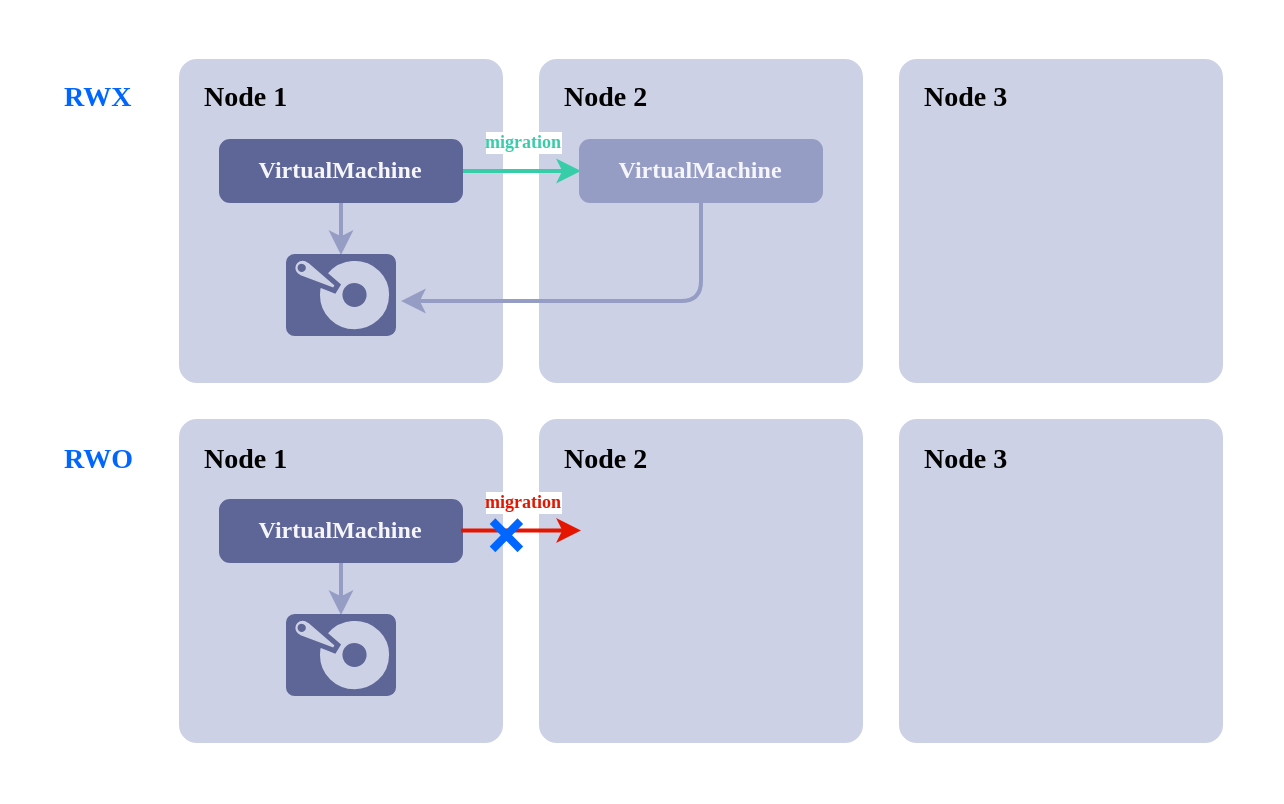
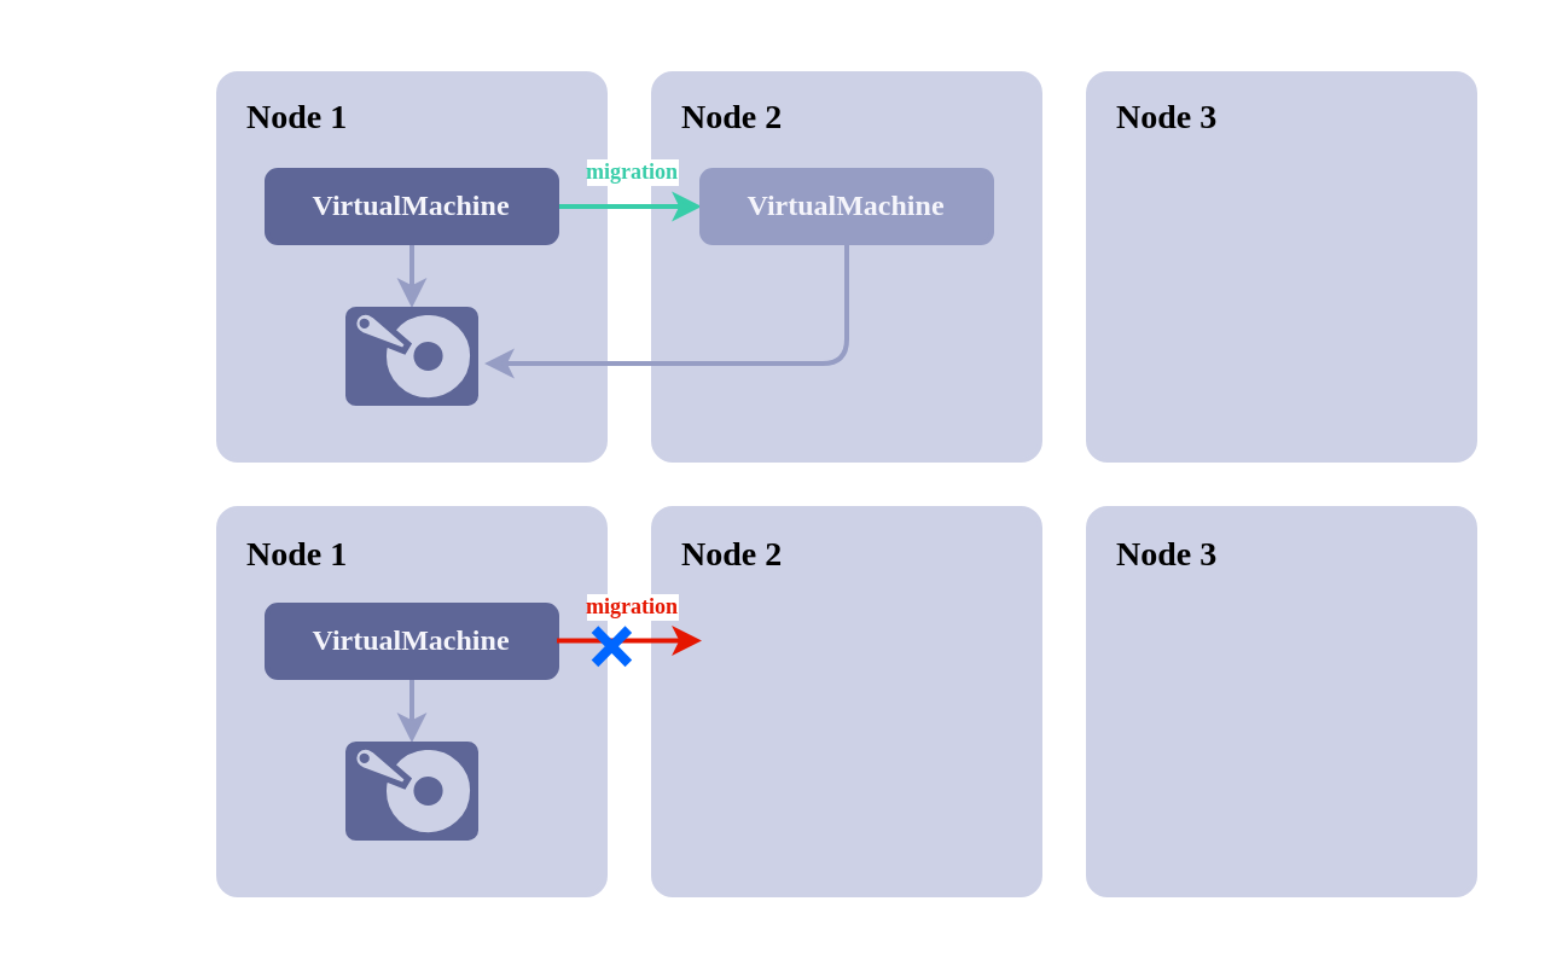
  <mxCell id="0" />
  <mxCell id="1" parent="0" />
  <mxCell id="2" value="" style="rounded=0;whiteSpace=wrap;html=1;fontFamily=JetBrains Mono;fontSource=https%3A%2F%2Ffonts.googleapis.com%2Fcss%3Ffamily%3DJetBrains%2BMono;fontSize=14;fillColor=#FFFFFF;strokeColor=none;" parent="1" vertex="1"><mxGeometry x="20" y="20" width="600" height="360" as="geometry" /></mxCell>
  <mxCell id="3" value="" style="rounded=1;whiteSpace=wrap;html=1;fillColor=#cdd1e6;strokeColor=#cdd1e6;arcSize=5;strokeWidth=2;fontFamily=JetBrains Mono;fontSource=https%3A%2F%2Ffonts.googleapis.com%2Fcss%3Ffamily%3DJetBrains%2BMono;fillStyle=auto;" parent="1" vertex="1"><mxGeometry x="90" y="30" width="160" height="160" as="geometry" /></mxCell>
  <mxCell id="4" value="Node 1" style="text;html=1;strokeColor=none;fillColor=none;align=left;verticalAlign=middle;whiteSpace=wrap;rounded=0;fontColor=default;strokeWidth=2;fontFamily=JetBrains Mono;fontSource=https%3A%2F%2Ffonts.googleapis.com%2Fcss%3Ffamily%3DJetBrains%2BMono;fontSize=14;fontStyle=1;" parent="1" vertex="1"><mxGeometry x="100" y="39" width="60" height="20" as="geometry" /></mxCell>
  <mxCell id="5" value="" style="rounded=1;whiteSpace=wrap;html=1;fillColor=#cdd1e6;strokeColor=#cdd1e6;arcSize=5;strokeWidth=2;fontFamily=JetBrains Mono;fontSource=https%3A%2F%2Ffonts.googleapis.com%2Fcss%3Ffamily%3DJetBrains%2BMono;fillStyle=auto;" parent="1" vertex="1"><mxGeometry x="270" y="30" width="160" height="160" as="geometry" /></mxCell>
  <mxCell id="6" value="Node 2" style="text;html=1;strokeColor=none;fillColor=none;align=left;verticalAlign=middle;whiteSpace=wrap;rounded=0;fontColor=default;strokeWidth=2;fontFamily=JetBrains Mono;fontSource=https%3A%2F%2Ffonts.googleapis.com%2Fcss%3Ffamily%3DJetBrains%2BMono;fontSize=14;fontStyle=1;" parent="1" vertex="1"><mxGeometry x="280" y="39" width="60" height="20" as="geometry" /></mxCell>
  <mxCell id="7" value="" style="rounded=1;whiteSpace=wrap;html=1;fillColor=#cdd1e6;strokeColor=#cdd1e6;arcSize=5;strokeWidth=2;fontFamily=JetBrains Mono;fontSource=https%3A%2F%2Ffonts.googleapis.com%2Fcss%3Ffamily%3DJetBrains%2BMono;fillStyle=auto;" parent="1" vertex="1"><mxGeometry x="450" y="30" width="160" height="160" as="geometry" /></mxCell>
  <mxCell id="8" value="Node 3" style="text;html=1;strokeColor=none;fillColor=none;align=left;verticalAlign=middle;whiteSpace=wrap;rounded=0;fontColor=default;strokeWidth=2;fontFamily=JetBrains Mono;fontSource=https%3A%2F%2Ffonts.googleapis.com%2Fcss%3Ffamily%3DJetBrains%2BMono;fontSize=14;fontStyle=1;" parent="1" vertex="1"><mxGeometry x="460" y="39" width="60" height="20" as="geometry" /></mxCell>
  <mxCell id="9" value="" style="rounded=1;whiteSpace=wrap;html=1;fillColor=#cdd1e6;strokeColor=#cdd1e6;arcSize=5;strokeWidth=2;fontFamily=JetBrains Mono;fontSource=https%3A%2F%2Ffonts.googleapis.com%2Fcss%3Ffamily%3DJetBrains%2BMono;fillStyle=auto;" parent="1" vertex="1"><mxGeometry x="90" y="210" width="160" height="160" as="geometry" /></mxCell>
  <mxCell id="10" value="" style="rounded=1;whiteSpace=wrap;html=1;fillColor=#cdd1e6;strokeColor=#cdd1e6;arcSize=5;strokeWidth=2;fontFamily=JetBrains Mono;fontSource=https%3A%2F%2Ffonts.googleapis.com%2Fcss%3Ffamily%3DJetBrains%2BMono;fillStyle=auto;" parent="1" vertex="1"><mxGeometry x="270" y="210" width="160" height="160" as="geometry" /></mxCell>
  <mxCell id="11" value="" style="rounded=1;whiteSpace=wrap;html=1;fillColor=#cdd1e6;strokeColor=#cdd1e6;arcSize=5;strokeWidth=2;fontFamily=JetBrains Mono;fontSource=https%3A%2F%2Ffonts.googleapis.com%2Fcss%3Ffamily%3DJetBrains%2BMono;fillStyle=auto;" parent="1" vertex="1"><mxGeometry x="450" y="210" width="160" height="160" as="geometry" /></mxCell>
  <mxCell id="12" value="Node 1" style="text;html=1;strokeColor=none;fillColor=none;align=left;verticalAlign=middle;whiteSpace=wrap;rounded=0;fontColor=default;strokeWidth=2;fontFamily=JetBrains Mono;fontSource=https%3A%2F%2Ffonts.googleapis.com%2Fcss%3Ffamily%3DJetBrains%2BMono;fontSize=14;fontStyle=1;" parent="1" vertex="1"><mxGeometry x="100" y="220" width="60" height="20" as="geometry" /></mxCell>
  <mxCell id="13" value="Node 2" style="text;html=1;strokeColor=none;fillColor=none;align=left;verticalAlign=middle;whiteSpace=wrap;rounded=0;fontColor=default;strokeWidth=2;fontFamily=JetBrains Mono;fontSource=https%3A%2F%2Ffonts.googleapis.com%2Fcss%3Ffamily%3DJetBrains%2BMono;fontSize=14;fontStyle=1;" parent="1" vertex="1"><mxGeometry x="280" y="220" width="60" height="20" as="geometry" /></mxCell>
  <mxCell id="14" value="Node 3" style="text;html=1;strokeColor=none;fillColor=none;align=left;verticalAlign=middle;whiteSpace=wrap;rounded=0;fontColor=default;strokeWidth=2;fontFamily=JetBrains Mono;fontSource=https%3A%2F%2Ffonts.googleapis.com%2Fcss%3Ffamily%3DJetBrains%2BMono;fontSize=14;fontStyle=1;" parent="1" vertex="1"><mxGeometry x="460" y="220" width="60" height="20" as="geometry" /></mxCell>
  <mxCell id="15" style="edgeStyle=orthogonalEdgeStyle;html=1;exitX=0.5;exitY=1;exitDx=0;exitDy=0;strokeWidth=2;fontFamily=JetBrains Mono;fontSource=https%3A%2F%2Ffonts.googleapis.com%2Fcss%3Ffamily%3DJetBrains%2BMono;fontSize=12;fontColor=#0066FF;strokeColor=#969dc4;fillColor=#969dc4;" parent="1" source="16" target="29" edge="1"><mxGeometry relative="1" as="geometry"><mxPoint x="170" y="310" as="targetPoint" /></mxGeometry></mxCell>
  <mxCell id="16" value="VirtualMachine" style="rounded=1;whiteSpace=wrap;html=1;strokeColor=#5e6697;strokeWidth=2;fontFamily=JetBrains Mono;fontSource=https%3A%2F%2Ffonts.googleapis.com%2Fcss%3Ffamily%3DJetBrains%2BMono;fontSize=12;fontColor=#f5f5fb;fillColor=#5e6697;fontStyle=1" parent="1" vertex="1"><mxGeometry x="110" y="250" width="120" height="30" as="geometry" /></mxCell>
- <mxCell id="17" value="RWX" style="text;html=1;strokeColor=none;fillColor=none;align=left;verticalAlign=middle;whiteSpace=wrap;rounded=0;fontColor=#0066ff;strokeWidth=2;fontFamily=JetBrains Mono;fontSource=https%3A%2F%2Ffonts.googleapis.com%2Fcss%3Ffamily%3DJetBrains%2BMono;fontSize=14;fontStyle=1" parent="1" vertex="1"><mxGeometry x="30" y="39" width="60" height="20" as="geometry" /></mxCell>
- <mxCell id="18" value="RWO" style="text;html=1;strokeColor=none;fillColor=none;align=left;verticalAlign=middle;whiteSpace=wrap;rounded=0;fontColor=#0066ff;strokeWidth=2;fontFamily=JetBrains Mono;fontSource=https%3A%2F%2Ffonts.googleapis.com%2Fcss%3Ffamily%3DJetBrains%2BMono;fontSize=14;fontStyle=1" parent="1" vertex="1"><mxGeometry x="30" y="220" width="60" height="20" as="geometry" /></mxCell>
  <mxCell id="19" style="edgeStyle=none;html=1;exitX=0.5;exitY=1;exitDx=0;exitDy=0;strokeWidth=2;strokeColor=#969dc4;fillColor=#969dc4;" parent="1" source="23" target="28" edge="1"><mxGeometry relative="1" as="geometry"><mxPoint x="170" y="130" as="targetPoint" /></mxGeometry></mxCell>
  <mxCell id="20" style="edgeStyle=none;html=1;exitX=1;exitY=0.5;exitDx=0;exitDy=0;strokeColor=#38cda9;strokeWidth=2;fillColor=#38cda9;" parent="1" source="23" target="25" edge="1"><mxGeometry relative="1" as="geometry" /></mxCell>
  <mxCell id="21" value="migration" style="edgeLabel;html=1;align=center;verticalAlign=middle;resizable=0;points=[];labelBackgroundColor=#FFFFFF;fontColor=#38CDA9;fontFamily=JetBrains Mono;fontSource=https%3A%2F%2Ffonts.googleapis.com%2Fcss%3Ffamily%3DJetBrains%2BMono;fontSize=9;fontStyle=1" parent="20" vertex="1" connectable="0"><mxGeometry x="-0.128" y="1" relative="1" as="geometry"><mxPoint x="4" y="-14" as="offset" /></mxGeometry></mxCell>
  <mxCell id="22" value="migration" style="edgeLabel;html=1;align=center;verticalAlign=middle;resizable=0;points=[];labelBackgroundColor=#FFFFFF;fontColor=#E51601;fontFamily=JetBrains Mono;fontSource=https%3A%2F%2Ffonts.googleapis.com%2Fcss%3Ffamily%3DJetBrains%2BMono;fontSize=9;fontStyle=1" parent="20" vertex="1" connectable="0"><mxGeometry x="-0.128" y="1" relative="1" as="geometry"><mxPoint x="4" y="166" as="offset" /></mxGeometry></mxCell>
  <mxCell id="23" value="VirtualMachine" style="rounded=1;whiteSpace=wrap;html=1;strokeColor=#5e6697;strokeWidth=2;fontFamily=JetBrains Mono;fontSource=https%3A%2F%2Ffonts.googleapis.com%2Fcss%3Ffamily%3DJetBrains%2BMono;fontSize=12;fontColor=#f5f5fb;fillColor=#5e6697;fontStyle=1" parent="1" vertex="1"><mxGeometry x="110" y="70" width="120" height="30" as="geometry" /></mxCell>
  <mxCell id="24" style="edgeStyle=orthogonalEdgeStyle;html=1;exitX=0.5;exitY=1;exitDx=0;exitDy=0;strokeColor=#969dc4;strokeWidth=2;fontFamily=JetBrains Mono;fontSource=https%3A%2F%2Ffonts.googleapis.com%2Fcss%3Ffamily%3DJetBrains%2BMono;fontSize=9;fontColor=#4D9900;fillColor=#969dc4;entryX=0.575;entryY=-0.056;entryDx=0;entryDy=0;entryPerimeter=0;" parent="1" source="25" target="28" edge="1"><mxGeometry relative="1" as="geometry"><mxPoint x="230" y="145" as="targetPoint" /><Array as="points"><mxPoint x="350" y="150" /></Array></mxGeometry></mxCell>
  <mxCell id="25" value="VirtualMachine" style="rounded=1;whiteSpace=wrap;html=1;strokeColor=#969dc4;strokeWidth=2;fontFamily=JetBrains Mono;fontSource=https%3A%2F%2Ffonts.googleapis.com%2Fcss%3Ffamily%3DJetBrains%2BMono;fontSize=12;fillColor=#969dc4;fontStyle=1;fontColor=#f5f5fb;" parent="1" vertex="1"><mxGeometry x="290" y="70" width="120" height="30" as="geometry" /></mxCell>
  <mxCell id="26" style="edgeStyle=none;html=1;exitX=1;exitY=0.5;exitDx=0;exitDy=0;strokeColor=#e51601;strokeWidth=2;fillColor=#e51601;" parent="1" edge="1"><mxGeometry relative="1" as="geometry"><mxPoint x="230" y="264.71" as="sourcePoint" /><mxPoint x="290" y="264.71" as="targetPoint" /></mxGeometry></mxCell>
  <mxCell id="27" value="❌" style="text;whiteSpace=wrap;html=1;fontSize=24;fontColor=#0066FF;" parent="1" vertex="1"><mxGeometry x="242" y="247" width="70" height="60" as="geometry" /></mxCell>
  <mxCell id="28" value="" style="sketch=0;pointerEvents=1;shadow=0;dashed=0;html=1;strokeColor=#5e6697;fillColor=#5e6697;labelPosition=center;verticalLabelPosition=bottom;verticalAlign=top;outlineConnect=0;align=center;shape=mxgraph.office.devices.hard_disk;rotation=90;fontColor=#f5f5fb;" vertex="1" parent="1"><mxGeometry x="150" y="120" width="40" height="54" as="geometry" /></mxCell>
  <mxCell id="29" value="" style="sketch=0;pointerEvents=1;shadow=0;dashed=0;html=1;strokeColor=#5e6697;fillColor=#5e6697;labelPosition=center;verticalLabelPosition=bottom;verticalAlign=top;outlineConnect=0;align=center;shape=mxgraph.office.devices.hard_disk;rotation=90;fontColor=#f5f5fb;" vertex="1" parent="1"><mxGeometry x="150" y="300" width="40" height="54" as="geometry" /></mxCell>
